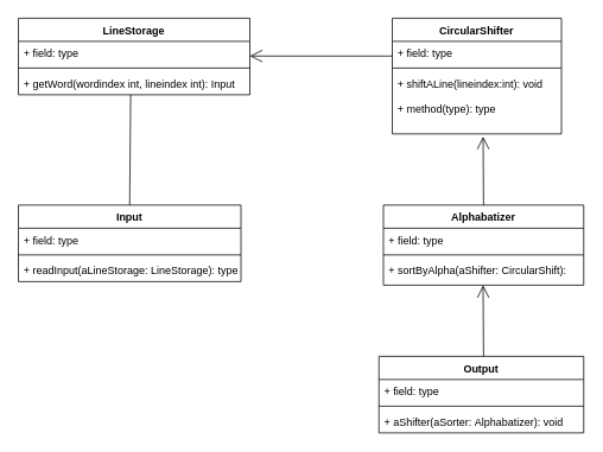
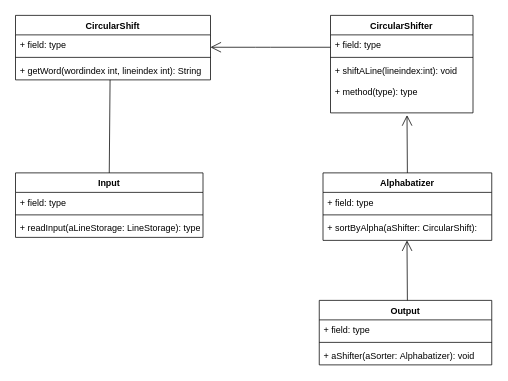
  <mxCell id="0" />
  <mxCell id="1" parent="0" />
- <mxCell id="2" value="LineStorage" style="swimlane;fontStyle=1;align=center;verticalAlign=top;childLayout=stackLayout;horizontal=1;startSize=26;horizontalStack=0;resizeParent=1;resizeParentMax=0;resizeLast=0;collapsible=1;marginBottom=0;" vertex="1" parent="1"><mxGeometry x="20" y="20" width="260" height="86" as="geometry" /></mxCell>
+ <mxCell id="2" value="CircularShift" style="swimlane;fontStyle=1;align=center;verticalAlign=top;childLayout=stackLayout;horizontal=1;startSize=26;horizontalStack=0;resizeParent=1;resizeParentMax=0;resizeLast=0;collapsible=1;marginBottom=0;" vertex="1" parent="1"><mxGeometry x="20" y="20" width="260" height="86" as="geometry" /></mxCell>
  <mxCell id="3" value="+ field: type" style="text;strokeColor=none;fillColor=none;align=left;verticalAlign=top;spacingLeft=4;spacingRight=4;overflow=hidden;rotatable=0;points=[[0,0.5],[1,0.5]];portConstraint=eastwest;" vertex="1" parent="2"><mxGeometry y="26" width="260" height="26" as="geometry" /></mxCell>
  <mxCell id="4" value="" style="line;strokeWidth=1;fillColor=none;align=left;verticalAlign=middle;spacingTop=-1;spacingLeft=3;spacingRight=3;rotatable=0;labelPosition=right;points=[];portConstraint=eastwest;" vertex="1" parent="2"><mxGeometry y="52" width="260" height="8" as="geometry" /></mxCell>
- <mxCell id="5" value="+ getWord(wordindex int, lineindex int): Input" style="text;strokeColor=none;fillColor=none;align=left;verticalAlign=top;spacingLeft=4;spacingRight=4;overflow=hidden;rotatable=0;points=[[0,0.5],[1,0.5]];portConstraint=eastwest;" vertex="1" parent="2"><mxGeometry y="60" width="260" height="26" as="geometry" /></mxCell>
+ <mxCell id="5" value="+ getWord(wordindex int, lineindex int): String" style="text;strokeColor=none;fillColor=none;align=left;verticalAlign=top;spacingLeft=4;spacingRight=4;overflow=hidden;rotatable=0;points=[[0,0.5],[1,0.5]];portConstraint=eastwest;" vertex="1" parent="2"><mxGeometry y="60" width="260" height="26" as="geometry" /></mxCell>
  <mxCell id="6" value="CircularShifter" style="swimlane;fontStyle=1;align=center;verticalAlign=top;childLayout=stackLayout;horizontal=1;startSize=26;horizontalStack=0;resizeParent=1;resizeParentMax=0;resizeLast=0;collapsible=1;marginBottom=0;" vertex="1" parent="1"><mxGeometry x="440" y="20" width="190" height="130" as="geometry" /></mxCell>
  <mxCell id="7" value="+ field: type" style="text;strokeColor=none;fillColor=none;align=left;verticalAlign=top;spacingLeft=4;spacingRight=4;overflow=hidden;rotatable=0;points=[[0,0.5],[1,0.5]];portConstraint=eastwest;" vertex="1" parent="6"><mxGeometry y="26" width="190" height="26" as="geometry" /></mxCell>
  <mxCell id="8" value="" style="line;strokeWidth=1;fillColor=none;align=left;verticalAlign=middle;spacingTop=-1;spacingLeft=3;spacingRight=3;rotatable=0;labelPosition=right;points=[];portConstraint=eastwest;" vertex="1" parent="6"><mxGeometry y="52" width="190" height="8" as="geometry" /></mxCell>
  <mxCell id="9" value="+ shiftALine(lineindex:int): void&#10;&#10;+ method(type): type" style="text;strokeColor=none;fillColor=none;align=left;verticalAlign=top;spacingLeft=4;spacingRight=4;overflow=hidden;rotatable=0;points=[[0,0.5],[1,0.5]];portConstraint=eastwest;" vertex="1" parent="6"><mxGeometry y="60" width="190" height="70" as="geometry" /></mxCell>
  <mxCell id="10" value="" style="endArrow=open;endFill=1;endSize=12;html=1;" edge="1" parent="1"><mxGeometry width="160" relative="1" as="geometry"><mxPoint x="440" y="62.5" as="sourcePoint" /><mxPoint x="280" y="62.5" as="targetPoint" /><Array as="points"><mxPoint x="350" y="62.5" /></Array></mxGeometry></mxCell>
  <mxCell id="11" value="Alphabatizer" style="swimlane;fontStyle=1;align=center;verticalAlign=top;childLayout=stackLayout;horizontal=1;startSize=26;horizontalStack=0;resizeParent=1;resizeParentMax=0;resizeLast=0;collapsible=1;marginBottom=0;" vertex="1" parent="1"><mxGeometry x="430" y="230" width="225" height="90" as="geometry" /></mxCell>
  <mxCell id="12" value="+ field: type" style="text;strokeColor=none;fillColor=none;align=left;verticalAlign=top;spacingLeft=4;spacingRight=4;overflow=hidden;rotatable=0;points=[[0,0.5],[1,0.5]];portConstraint=eastwest;" vertex="1" parent="11"><mxGeometry y="26" width="225" height="26" as="geometry" /></mxCell>
  <mxCell id="13" value="" style="line;strokeWidth=1;fillColor=none;align=left;verticalAlign=middle;spacingTop=-1;spacingLeft=3;spacingRight=3;rotatable=0;labelPosition=right;points=[];portConstraint=eastwest;" vertex="1" parent="11"><mxGeometry y="52" width="225" height="8" as="geometry" /></mxCell>
  <mxCell id="14" value="+ sortByAlpha(aShifter: CircularShift):" style="text;strokeColor=none;fillColor=none;align=left;verticalAlign=top;spacingLeft=4;spacingRight=4;overflow=hidden;rotatable=0;points=[[0,0.5],[1,0.5]];portConstraint=eastwest;" vertex="1" parent="11"><mxGeometry y="60" width="225" height="30" as="geometry" /></mxCell>
  <mxCell id="15" value="" style="endArrow=open;endFill=1;endSize=12;html=1;exitX=0.5;exitY=0;exitDx=0;exitDy=0;entryX=0.537;entryY=1.043;entryDx=0;entryDy=0;entryPerimeter=0;" edge="1" parent="1" source="11" target="9"><mxGeometry width="160" relative="1" as="geometry"><mxPoint x="543" y="150" as="sourcePoint" /><mxPoint x="650" y="190" as="targetPoint" /></mxGeometry></mxCell>
  <mxCell id="16" value="Output" style="swimlane;fontStyle=1;align=center;verticalAlign=top;childLayout=stackLayout;horizontal=1;startSize=26;horizontalStack=0;resizeParent=1;resizeParentMax=0;resizeLast=0;collapsible=1;marginBottom=0;" vertex="1" parent="1"><mxGeometry x="425" y="400" width="230" height="86" as="geometry" /></mxCell>
  <mxCell id="17" value="+ field: type" style="text;strokeColor=none;fillColor=none;align=left;verticalAlign=top;spacingLeft=4;spacingRight=4;overflow=hidden;rotatable=0;points=[[0,0.5],[1,0.5]];portConstraint=eastwest;" vertex="1" parent="16"><mxGeometry y="26" width="230" height="26" as="geometry" /></mxCell>
  <mxCell id="18" value="" style="line;strokeWidth=1;fillColor=none;align=left;verticalAlign=middle;spacingTop=-1;spacingLeft=3;spacingRight=3;rotatable=0;labelPosition=right;points=[];portConstraint=eastwest;" vertex="1" parent="16"><mxGeometry y="52" width="230" height="8" as="geometry" /></mxCell>
  <mxCell id="19" value="+ aShifter(aSorter: Alphabatizer): void" style="text;strokeColor=none;fillColor=none;align=left;verticalAlign=top;spacingLeft=4;spacingRight=4;overflow=hidden;rotatable=0;points=[[0,0.5],[1,0.5]];portConstraint=eastwest;" vertex="1" parent="16"><mxGeometry y="60" width="230" height="26" as="geometry" /></mxCell>
  <mxCell id="20" value="" style="endArrow=open;endFill=1;endSize=12;html=1;" edge="1" parent="1"><mxGeometry width="160" relative="1" as="geometry"><mxPoint x="542.5" y="400" as="sourcePoint" /><mxPoint x="542" y="320" as="targetPoint" /></mxGeometry></mxCell>
  <mxCell id="21" value="Input" style="swimlane;fontStyle=1;align=center;verticalAlign=top;childLayout=stackLayout;horizontal=1;startSize=26;horizontalStack=0;resizeParent=1;resizeParentMax=0;resizeLast=0;collapsible=1;marginBottom=0;" vertex="1" parent="1"><mxGeometry x="20" y="230" width="250" height="86" as="geometry" /></mxCell>
  <mxCell id="22" value="+ field: type" style="text;strokeColor=none;fillColor=none;align=left;verticalAlign=top;spacingLeft=4;spacingRight=4;overflow=hidden;rotatable=0;points=[[0,0.5],[1,0.5]];portConstraint=eastwest;" vertex="1" parent="21"><mxGeometry y="26" width="250" height="26" as="geometry" /></mxCell>
  <mxCell id="23" value="" style="line;strokeWidth=1;fillColor=none;align=left;verticalAlign=middle;spacingTop=-1;spacingLeft=3;spacingRight=3;rotatable=0;labelPosition=right;points=[];portConstraint=eastwest;" vertex="1" parent="21"><mxGeometry y="52" width="250" height="8" as="geometry" /></mxCell>
  <mxCell id="24" value="+ readInput(aLineStorage: LineStorage): type" style="text;strokeColor=none;fillColor=none;align=left;verticalAlign=top;spacingLeft=4;spacingRight=4;overflow=hidden;rotatable=0;points=[[0,0.5],[1,0.5]];portConstraint=eastwest;" vertex="1" parent="21"><mxGeometry y="60" width="250" height="26" as="geometry" /></mxCell>
  <mxCell id="25" value="" style="endArrow=none;endFill=1;endSize=12;html=1;entryX=0.485;entryY=1;entryDx=0;entryDy=0;entryPerimeter=0;exitX=0.5;exitY=0;exitDx=0;exitDy=0;" edge="1" parent="1" source="21" target="5"><mxGeometry width="160" relative="1" as="geometry"><mxPoint x="160" y="150" as="sourcePoint" /><mxPoint x="159.5" y="260" as="targetPoint" /></mxGeometry></mxCell>
